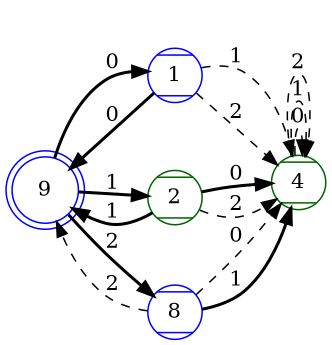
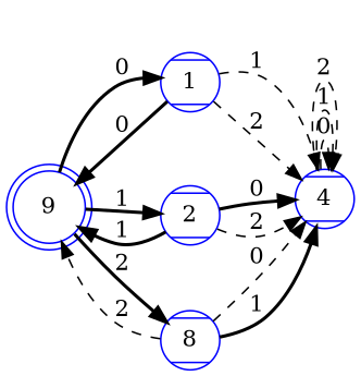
  digraph {
    rankdir=LR
    node [color=blue shape=Mcircle style=striped]
    edge [style=dashed]
    n1 [label=9 shape=doublecircle]
    1
-   2 [color=darkgreen]
+   2
    n4 [label=8]
-   4 [color=darkgreen]
+   4
    n1 -> 1 [label=0 style=bold]
    n1 -> 2 [label=1 style=bold]
    n1 -> n4 [label=2 style=bold]
    1 -> n1 [label=0 style=bold]
    1 -> 4 [label=1]
    1 -> 4 [label=2]
    2 -> n1 [label=1 style=bold]
    2 -> 4 [label=0 style=bold]
    2 -> 4 [label=2]
    n4 -> n1 [label=2]
    n4 -> 4 [label=0]
    n4 -> 4 [label=1 style=bold]
    4 -> 4 [label=0]
    4 -> 4 [label=1]
    4 -> 4 [label=2]
  }
